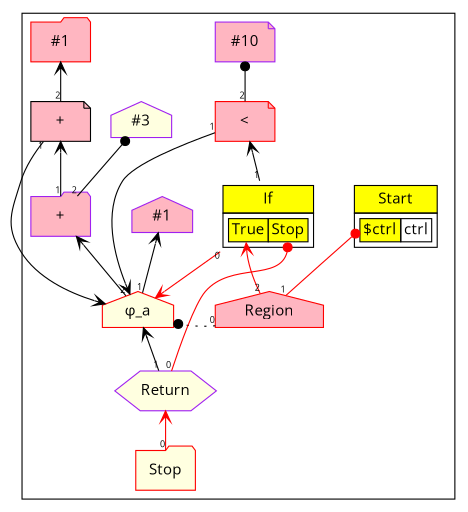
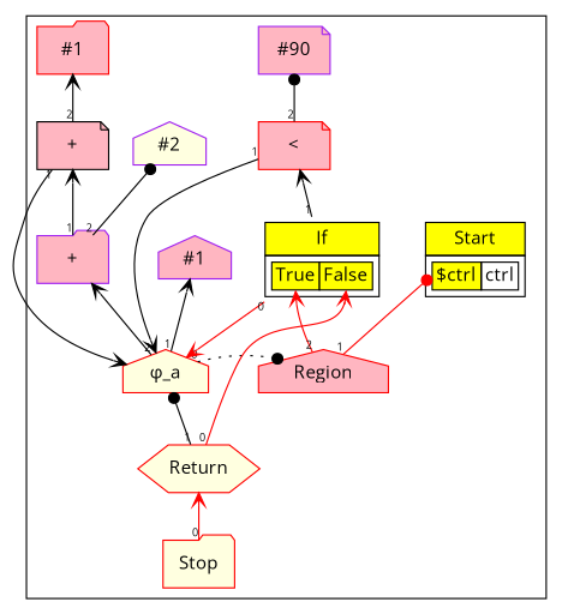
  digraph {
    concentrate=true
    fontname="Open Sans"
    ordering=in
    rankdir=BT
    node [color=red fillcolor=lightpink fontname="Open Sans" shape=house style=filled]
    edge [arrowhead=vee fontname="Open Sans" fontsize=8 taillabel=1]
    n1 [label=Region]
    n2 [fillcolor=lightyellow label="&phi;_a"]
    n3 [label=< 			<TABLE BORDER="0" CELLBORDER="1" CELLSPACING="0" CELLPADDING="4"> 			<TR><TD BGCOLOR="yellow">Start</TD></TR> 			<TR><TD> 				<TABLE BORDER="0" CELLBORDER="1" CELLSPACING="0"> 				<TR><TD PORT="p0" BGCOLOR="yellow">$ctrl</TD><TD PORT="p1">ctrl</TD></TR> 				</TABLE> 			</TD></TR> 			</TABLE>> shape=plaintext color="" fillcolor="" style=""]
    n4 [fillcolor=lightyellow label=Stop shape=folder]
    n5 [color=purple label="#1"]
-   n6 [color=purple label="#10" shape=note]
+   n6 [color=purple label="#90" shape=note]
    n7 [label="<" shape=note]
-   n8 [label=< 			<TABLE BORDER="0" CELLBORDER="1" CELLSPACING="0" CELLPADDING="4"> 			<TR><TD BGCOLOR="yellow">If</TD></TR> 			<TR><TD> 				<TABLE BORDER="0" CELLBORDER="1" CELLSPACING="0"> 				<TR><TD PORT="p0" BGCOLOR="yellow">True</TD><TD PORT="p1" BGCOLOR="yellow">Stop</TD></TR> 				</TABLE> 			</TD></TR> 			</TABLE>> shape=plaintext color="" fillcolor="" style=""]
+   n8 [label=< 			<TABLE BORDER="0" CELLBORDER="1" CELLSPACING="0" CELLPADDING="4"> 			<TR><TD BGCOLOR="yellow">If</TD></TR> 			<TR><TD> 				<TABLE BORDER="0" CELLBORDER="1" CELLSPACING="0"> 				<TR><TD PORT="p0" BGCOLOR="yellow">True</TD><TD PORT="p1" BGCOLOR="yellow">False</TD></TR> 				</TABLE> 			</TD></TR> 			</TABLE>> shape=plaintext color="" fillcolor="" style=""]
    n9 [label="#1" shape=folder]
    n10 [color=black label="+" shape=note]
-   n11 [color=purple fillcolor=lightyellow label="#3"]
+   n11 [color=purple fillcolor=lightyellow label="#2"]
    n12 [color=purple label="+" shape=folder]
-   n13 [color=purple fillcolor=lightyellow label=Return shape=hexagon]
+   n13 [fillcolor=lightyellow label=Return shape=hexagon]
    subgraph cluster_1 {
      n3
      n4
      n5
      n6
      n7
      n8
      n9
      n10
      n11
      n12
      n13
      subgraph sub_2 {
        rank=same
        n1
        n2
      }
    }
    n1 -> n3 [arrowhead=dot color=red headport=p0]
    n1 -> n8 [color=red headport=p0 taillabel=2]
-   n1 -> n2 [arrowhead=dot style=dotted taillabel=0]
+   n2 -> n1 [arrowhead=dot style=dotted taillabel=0]
    n2 -> n5
    n2 -> n12 [taillabel=2]
    n4 -> n13 [color=red taillabel=0]
    n7 -> n2
    n7 -> n6 [arrowhead=dot taillabel=2]
    n8 -> n2 [color=red taillabel=0]
    n8 -> n7
    n10 -> n2
    n10 -> n9 [taillabel=2]
    n12 -> n10
    n12 -> n11 [arrowhead=dot taillabel=2]
-   n13 -> n2
-   n13 -> n8 [arrowhead=dot color=red headport=p1 taillabel=0]
+   n13 -> n2 [arrowhead=dot]
+   n13 -> n8 [color=red headport=p1 taillabel=0]
  }
